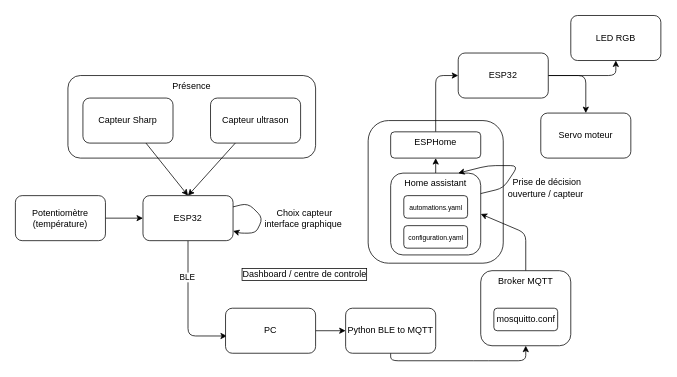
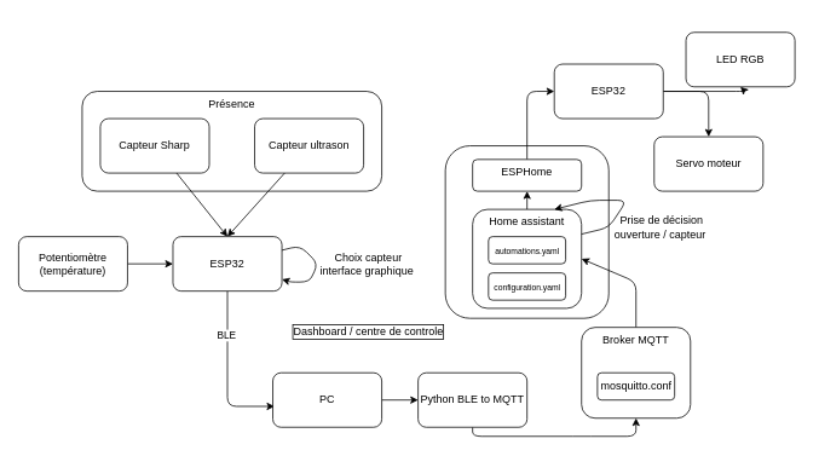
  <mxCell id="0" />
  <mxCell id="1" parent="0" />
  <mxCell id="2" value="Présence" style="rounded=1;whiteSpace=wrap;html=1;verticalAlign=top;" vertex="1" parent="1"><mxGeometry x="90" y="100" width="330" height="110" as="geometry" /></mxCell>
  <mxCell id="3" value="" style="rounded=1;whiteSpace=wrap;html=1;" parent="1" vertex="1"><mxGeometry x="490" y="160" width="180" height="190" as="geometry" /></mxCell>
  <mxCell id="4" style="edgeStyle=none;html=1;entryX=0.5;entryY=0;entryDx=0;entryDy=0;" parent="1" source="5" target="10" edge="1"><mxGeometry relative="1" as="geometry" /></mxCell>
  <mxCell id="5" value="Capteur Sharp" style="rounded=1;whiteSpace=wrap;html=1;" parent="1" vertex="1"><mxGeometry x="110" y="130" width="120" height="60" as="geometry" /></mxCell>
  <mxCell id="6" style="edgeStyle=none;html=1;entryX=0.5;entryY=0;entryDx=0;entryDy=0;" parent="1" source="7" target="10" edge="1"><mxGeometry relative="1" as="geometry" /></mxCell>
  <mxCell id="7" value="Capteur ultrason" style="rounded=1;whiteSpace=wrap;html=1;" parent="1" vertex="1"><mxGeometry x="280" y="130" width="120" height="60" as="geometry" /></mxCell>
  <mxCell id="8" style="edgeStyle=none;html=1;entryX=0.015;entryY=0.617;entryDx=0;entryDy=0;entryPerimeter=0;" parent="1" source="10" target="14" edge="1"><mxGeometry relative="1" as="geometry"><Array as="points"><mxPoint x="250" y="447" /></Array></mxGeometry></mxCell>
  <mxCell id="9" value="BLE" style="edgeLabel;html=1;align=center;verticalAlign=middle;resizable=0;points=[];" parent="8" vertex="1" connectable="0"><mxGeometry x="-0.465" y="-2" relative="1" as="geometry"><mxPoint as="offset" /></mxGeometry></mxCell>
  <mxCell id="10" value="ESP32" style="rounded=1;whiteSpace=wrap;html=1;" parent="1" vertex="1"><mxGeometry x="190" y="260" width="120" height="60" as="geometry" /></mxCell>
  <mxCell id="11" style="edgeStyle=none;html=1;" parent="1" source="10" target="10" edge="1"><mxGeometry relative="1" as="geometry"><Array as="points"><mxPoint x="330" y="270" /><mxPoint x="350" y="290" /><mxPoint x="340" y="310" /><mxPoint x="320" y="310" /></Array></mxGeometry></mxCell>
  <mxCell id="12" value="Choix capteur &lt;br&gt;interface graphique&amp;nbsp;" style="text;html=1;align=center;verticalAlign=middle;resizable=0;points=[];autosize=1;strokeColor=none;fillColor=none;" parent="1" vertex="1"><mxGeometry x="340" y="270" width="130" height="40" as="geometry" /></mxCell>
  <mxCell id="13" style="edgeStyle=none;html=1;entryX=0;entryY=0.5;entryDx=0;entryDy=0;" parent="1" source="14" target="16" edge="1"><mxGeometry relative="1" as="geometry" /></mxCell>
  <mxCell id="14" value="PC" style="rounded=1;whiteSpace=wrap;html=1;" parent="1" vertex="1"><mxGeometry x="300" y="410" width="120" height="60" as="geometry" /></mxCell>
  <mxCell id="15" style="edgeStyle=none;html=1;entryX=0.5;entryY=1;entryDx=0;entryDy=0;exitX=0.5;exitY=1;exitDx=0;exitDy=0;" parent="1" source="16" target="20" edge="1"><mxGeometry relative="1" as="geometry"><Array as="points"><mxPoint x="520" y="480" /><mxPoint x="640" y="480" /><mxPoint x="700" y="480" /></Array></mxGeometry></mxCell>
  <mxCell id="16" value="Python BLE to MQTT" style="rounded=1;whiteSpace=wrap;html=1;" parent="1" vertex="1"><mxGeometry x="460" y="410" width="120" height="60" as="geometry" /></mxCell>
  <mxCell id="17" style="edgeStyle=none;html=1;exitX=0.5;exitY=0;exitDx=0;exitDy=0;entryX=0.5;entryY=1;entryDx=0;entryDy=0;" edge="1" parent="1" source="18" target="22"><mxGeometry relative="1" as="geometry" /></mxCell>
  <mxCell id="18" value="Home assistant" style="rounded=1;whiteSpace=wrap;html=1;verticalAlign=top;" parent="1" vertex="1"><mxGeometry x="520" y="230" width="120" height="109" as="geometry" /></mxCell>
  <mxCell id="19" style="edgeStyle=none;html=1;entryX=1;entryY=0.5;entryDx=0;entryDy=0;" parent="1" source="20" target="18" edge="1"><mxGeometry relative="1" as="geometry"><Array as="points"><mxPoint x="700" y="310" /></Array></mxGeometry></mxCell>
  <mxCell id="20" value="Broker MQTT" style="rounded=1;whiteSpace=wrap;html=1;verticalAlign=top;" parent="1" vertex="1"><mxGeometry x="640" y="360" width="120" height="100" as="geometry" /></mxCell>
  <mxCell id="21" style="edgeStyle=none;html=1;entryX=0;entryY=0.5;entryDx=0;entryDy=0;" parent="1" source="22" target="26" edge="1"><mxGeometry relative="1" as="geometry"><Array as="points"><mxPoint x="580" y="100" /></Array></mxGeometry></mxCell>
  <mxCell id="22" value="ESPHome" style="rounded=1;whiteSpace=wrap;html=1;verticalAlign=top;" parent="1" vertex="1"><mxGeometry x="520" y="175" width="120" height="35" as="geometry" /></mxCell>
  <mxCell id="23" value="Prise de décision &lt;br&gt;ouverture / capteur&amp;nbsp;" style="text;html=1;align=center;verticalAlign=middle;resizable=0;points=[];autosize=1;strokeColor=none;fillColor=none;" parent="1" vertex="1"><mxGeometry x="657.5" y="230" width="140" height="40" as="geometry" /></mxCell>
  <mxCell id="24" style="edgeStyle=none;html=1;entryX=0.5;entryY=0;entryDx=0;entryDy=0;" parent="1" source="26" target="27" edge="1"><mxGeometry relative="1" as="geometry"><Array as="points"><mxPoint x="780" y="100" /></Array></mxGeometry></mxCell>
  <mxCell id="25" style="edgeStyle=none;html=1;entryX=0.5;entryY=1;entryDx=0;entryDy=0;" edge="1" parent="1" source="26" target="32"><mxGeometry relative="1" as="geometry"><Array as="points"><mxPoint x="820" y="100" /></Array></mxGeometry></mxCell>
  <mxCell id="26" value="ESP32" style="rounded=1;whiteSpace=wrap;html=1;" parent="1" vertex="1"><mxGeometry x="610" y="70" width="120" height="60" as="geometry" /></mxCell>
  <mxCell id="27" value="Servo moteur" style="rounded=1;whiteSpace=wrap;html=1;" parent="1" vertex="1"><mxGeometry x="720" y="150" width="120" height="60" as="geometry" /></mxCell>
  <mxCell id="28" value="mosquitto.conf" style="rounded=1;whiteSpace=wrap;html=1;" parent="1" vertex="1"><mxGeometry x="657.5" y="410" width="85" height="30" as="geometry" /></mxCell>
  <mxCell id="29" value="&lt;font style=&quot;font-size: 9px;&quot;&gt;configuration.yaml&lt;/font&gt;" style="rounded=1;whiteSpace=wrap;html=1;" parent="1" vertex="1"><mxGeometry x="537.5" y="300" width="85" height="30" as="geometry" /></mxCell>
  <mxCell id="30" style="edgeStyle=none;html=1;exitX=1;exitY=0.25;exitDx=0;exitDy=0;entryX=0.75;entryY=0;entryDx=0;entryDy=0;" edge="1" parent="1" source="18" target="18"><mxGeometry relative="1" as="geometry"><Array as="points"><mxPoint x="670" y="250" /><mxPoint x="690" y="220" /><mxPoint x="650" y="220" /></Array></mxGeometry></mxCell>
  <mxCell id="31" value="&lt;font style=&quot;font-size: 9px;&quot;&gt;automations.yaml&lt;/font&gt;" style="rounded=1;whiteSpace=wrap;html=1;" vertex="1" parent="1"><mxGeometry x="537.5" y="260" width="85" height="30" as="geometry" /></mxCell>
- <mxCell id="32" value="LED RGB" style="rounded=1;whiteSpace=wrap;html=1;" vertex="1" parent="1"><mxGeometry x="760" width="120" height="60" as="geometry" y="20" /></mxCell>
+ <mxCell id="32" value="LED RGB" style="rounded=1;whiteSpace=wrap;html=1;" vertex="1" parent="1"><mxGeometry x="755" y="35" width="120" height="60" as="geometry" /></mxCell>
  <mxCell id="33" style="edgeStyle=none;html=1;" edge="1" parent="1" source="34" target="10"><mxGeometry relative="1" as="geometry" /></mxCell>
  <mxCell id="34" value="Potentiomètre&lt;br&gt;(température)" style="rounded=1;whiteSpace=wrap;html=1;" vertex="1" parent="1"><mxGeometry x="20" y="260" width="120" height="60" as="geometry" /></mxCell>
  <mxCell id="35" value="Dashboard / centre de controle" style="text;html=1;align=center;verticalAlign=middle;resizable=0;points=[];autosize=1;strokeColor=none;fillColor=none;labelBorderColor=default;spacingTop=0;spacing=3;" vertex="1" parent="1"><mxGeometry x="310" y="350" width="190" height="30" as="geometry" /></mxCell>
